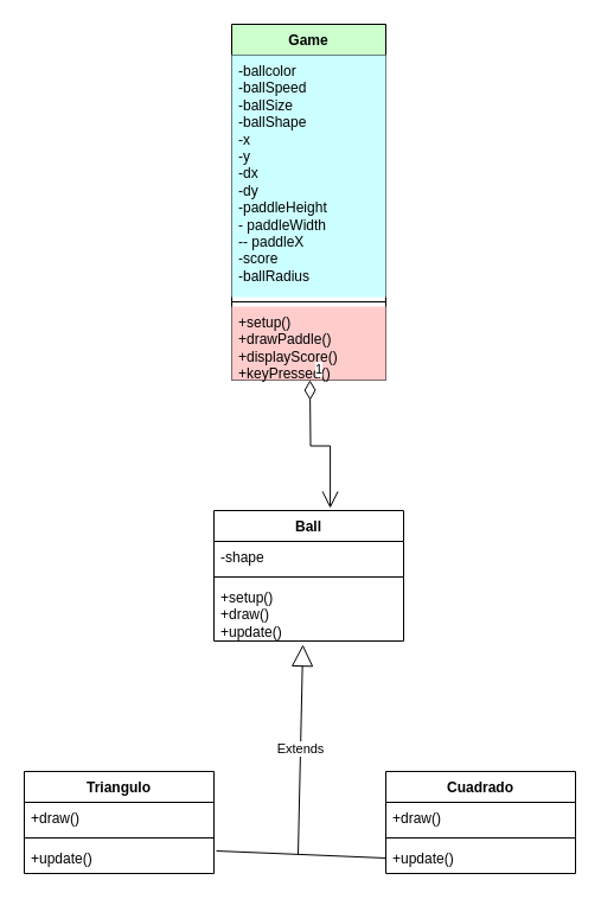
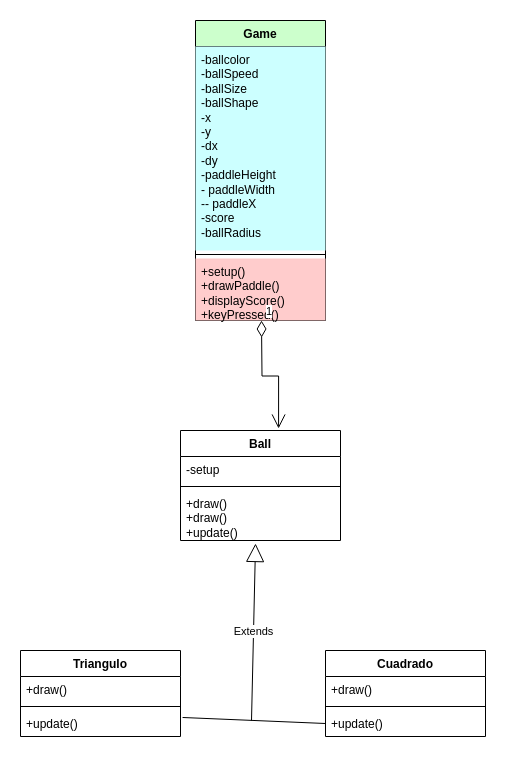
  <mxCell id="0" />
  <mxCell id="1" parent="0" />
  <mxCell id="2" value="Game" style="swimlane;fontStyle=1;align=center;verticalAlign=top;childLayout=stackLayout;horizontal=1;startSize=26;horizontalStack=0;resizeParent=1;resizeParentMax=0;resizeLast=0;collapsible=1;marginBottom=0;whiteSpace=wrap;html=1;fillColor=#CCFFCC;" vertex="1" parent="1"><mxGeometry x="195" y="20" width="130" height="300" as="geometry" /></mxCell>
  <mxCell id="3" value="-ballcolor&lt;br&gt;-ballSpeed&lt;br&gt;-ballSize&lt;br&gt;-ballShape&lt;br&gt;-x&lt;br&gt;-y&lt;br&gt;-dx&lt;br&gt;-dy&lt;br&gt;-paddleHeight&lt;br&gt;- paddleWidth&lt;br&gt;-- paddleX&lt;br&gt;-score&lt;br&gt;-ballRadius" style="text;strokeColor=none;fillColor=#CCFFFF;align=left;verticalAlign=top;spacingLeft=4;spacingRight=4;overflow=hidden;rotatable=0;points=[[0,0.5],[1,0.5]];portConstraint=eastwest;whiteSpace=wrap;html=1;" vertex="1" parent="2"><mxGeometry y="26" width="130" height="204" as="geometry" /></mxCell>
  <mxCell id="4" value="" style="line;strokeWidth=1;fillColor=none;align=left;verticalAlign=middle;spacingTop=-1;spacingLeft=3;spacingRight=3;rotatable=0;labelPosition=right;points=[];portConstraint=eastwest;strokeColor=inherit;" vertex="1" parent="2"><mxGeometry y="230" width="130" height="8" as="geometry" /></mxCell>
  <mxCell id="5" value="+setup()&lt;br&gt;+drawPaddle()&lt;br&gt;+displayScore()&lt;br&gt;+keyPressed()" style="text;strokeColor=none;fillColor=#FFCCCC;align=left;verticalAlign=top;spacingLeft=4;spacingRight=4;overflow=hidden;rotatable=0;points=[[0,0.5],[1,0.5]];portConstraint=eastwest;whiteSpace=wrap;html=1;" vertex="1" parent="2"><mxGeometry y="238" width="130" height="62" as="geometry" /></mxCell>
  <mxCell id="6" value="1" style="endArrow=open;html=1;endSize=12;startArrow=diamondThin;startSize=14;startFill=0;edgeStyle=orthogonalEdgeStyle;align=left;verticalAlign=bottom;rounded=0;entryX=0.613;entryY=-0.018;entryDx=0;entryDy=0;entryPerimeter=0;" edge="1" parent="2" target="7"><mxGeometry x="-1" y="3" relative="1" as="geometry"><mxPoint x="66" y="300" as="sourcePoint" /><mxPoint x="226" y="300" as="targetPoint" /></mxGeometry></mxCell>
  <mxCell id="7" value="Ball" style="swimlane;fontStyle=1;align=center;verticalAlign=top;childLayout=stackLayout;horizontal=1;startSize=26;horizontalStack=0;resizeParent=1;resizeParentMax=0;resizeLast=0;collapsible=1;marginBottom=0;whiteSpace=wrap;html=1;" vertex="1" parent="1"><mxGeometry x="180" y="430" width="160" height="110" as="geometry" /></mxCell>
- <mxCell id="8" value="-shape" style="text;strokeColor=none;fillColor=none;align=left;verticalAlign=top;spacingLeft=4;spacingRight=4;overflow=hidden;rotatable=0;points=[[0,0.5],[1,0.5]];portConstraint=eastwest;whiteSpace=wrap;html=1;" vertex="1" parent="7"><mxGeometry y="26" width="160" height="26" as="geometry" /></mxCell>
+ <mxCell id="8" value="-setup" style="text;strokeColor=none;fillColor=none;align=left;verticalAlign=top;spacingLeft=4;spacingRight=4;overflow=hidden;rotatable=0;points=[[0,0.5],[1,0.5]];portConstraint=eastwest;whiteSpace=wrap;html=1;" vertex="1" parent="7"><mxGeometry y="26" width="160" height="26" as="geometry" /></mxCell>
  <mxCell id="9" value="" style="line;strokeWidth=1;fillColor=none;align=left;verticalAlign=middle;spacingTop=-1;spacingLeft=3;spacingRight=3;rotatable=0;labelPosition=right;points=[];portConstraint=eastwest;strokeColor=inherit;" vertex="1" parent="7"><mxGeometry y="52" width="160" height="8" as="geometry" /></mxCell>
- <mxCell id="10" value="+setup()&lt;br&gt;+draw()&lt;br&gt;+update()" style="text;strokeColor=none;fillColor=none;align=left;verticalAlign=top;spacingLeft=4;spacingRight=4;overflow=hidden;rotatable=0;points=[[0,0.5],[1,0.5]];portConstraint=eastwest;whiteSpace=wrap;html=1;" vertex="1" parent="7"><mxGeometry y="60" width="160" height="50" as="geometry" /></mxCell>
+ <mxCell id="10" value="+draw()&lt;br&gt;+draw()&lt;br&gt;+update()" style="text;strokeColor=none;fillColor=none;align=left;verticalAlign=top;spacingLeft=4;spacingRight=4;overflow=hidden;rotatable=0;points=[[0,0.5],[1,0.5]];portConstraint=eastwest;whiteSpace=wrap;html=1;" vertex="1" parent="7"><mxGeometry y="60" width="160" height="50" as="geometry" /></mxCell>
  <mxCell id="11" value="Triangulo" style="swimlane;fontStyle=1;align=center;verticalAlign=top;childLayout=stackLayout;horizontal=1;startSize=26;horizontalStack=0;resizeParent=1;resizeParentMax=0;resizeLast=0;collapsible=1;marginBottom=0;whiteSpace=wrap;html=1;" vertex="1" parent="1"><mxGeometry x="20" y="650" width="160" height="86" as="geometry" /></mxCell>
  <mxCell id="12" value="+draw()" style="text;strokeColor=none;fillColor=none;align=left;verticalAlign=top;spacingLeft=4;spacingRight=4;overflow=hidden;rotatable=0;points=[[0,0.5],[1,0.5]];portConstraint=eastwest;whiteSpace=wrap;html=1;" vertex="1" parent="11"><mxGeometry y="26" width="160" height="26" as="geometry" /></mxCell>
  <mxCell id="13" value="" style="line;strokeWidth=1;fillColor=none;align=left;verticalAlign=middle;spacingTop=-1;spacingLeft=3;spacingRight=3;rotatable=0;labelPosition=right;points=[];portConstraint=eastwest;strokeColor=inherit;" vertex="1" parent="11"><mxGeometry y="52" width="160" height="8" as="geometry" /></mxCell>
  <mxCell id="14" value="+update()" style="text;strokeColor=none;fillColor=none;align=left;verticalAlign=top;spacingLeft=4;spacingRight=4;overflow=hidden;rotatable=0;points=[[0,0.5],[1,0.5]];portConstraint=eastwest;whiteSpace=wrap;html=1;" vertex="1" parent="11"><mxGeometry y="60" width="160" height="26" as="geometry" /></mxCell>
  <mxCell id="15" value="Cuadrado" style="swimlane;fontStyle=1;align=center;verticalAlign=top;childLayout=stackLayout;horizontal=1;startSize=26;horizontalStack=0;resizeParent=1;resizeParentMax=0;resizeLast=0;collapsible=1;marginBottom=0;whiteSpace=wrap;html=1;" vertex="1" parent="1"><mxGeometry x="325" y="650" width="160" height="86" as="geometry" /></mxCell>
  <mxCell id="16" value="+draw()" style="text;strokeColor=none;fillColor=none;align=left;verticalAlign=top;spacingLeft=4;spacingRight=4;overflow=hidden;rotatable=0;points=[[0,0.5],[1,0.5]];portConstraint=eastwest;whiteSpace=wrap;html=1;" vertex="1" parent="15"><mxGeometry y="26" width="160" height="26" as="geometry" /></mxCell>
  <mxCell id="17" value="" style="line;strokeWidth=1;fillColor=none;align=left;verticalAlign=middle;spacingTop=-1;spacingLeft=3;spacingRight=3;rotatable=0;labelPosition=right;points=[];portConstraint=eastwest;strokeColor=inherit;" vertex="1" parent="15"><mxGeometry y="52" width="160" height="8" as="geometry" /></mxCell>
  <mxCell id="18" value="+update()" style="text;strokeColor=none;fillColor=none;align=left;verticalAlign=top;spacingLeft=4;spacingRight=4;overflow=hidden;rotatable=0;points=[[0,0.5],[1,0.5]];portConstraint=eastwest;whiteSpace=wrap;html=1;" vertex="1" parent="15"><mxGeometry y="60" width="160" height="26" as="geometry" /></mxCell>
  <mxCell id="19" value="Extends" style="endArrow=block;endSize=16;endFill=0;html=1;rounded=0;entryX=0.469;entryY=1.06;entryDx=0;entryDy=0;entryPerimeter=0;" edge="1" parent="1" target="10"><mxGeometry width="160" relative="1" as="geometry"><mxPoint x="251" y="720" as="sourcePoint" /><mxPoint x="151" y="540" as="targetPoint" /></mxGeometry></mxCell>
  <mxCell id="20" value="" style="endArrow=none;html=1;rounded=0;exitX=1.013;exitY=0.269;exitDx=0;exitDy=0;exitPerimeter=0;entryX=0;entryY=0.5;entryDx=0;entryDy=0;" edge="1" parent="1" source="14" target="18"><mxGeometry width="50" height="50" relative="1" as="geometry"><mxPoint x="221" y="760" as="sourcePoint" /><mxPoint x="271" y="710" as="targetPoint" /></mxGeometry></mxCell>
